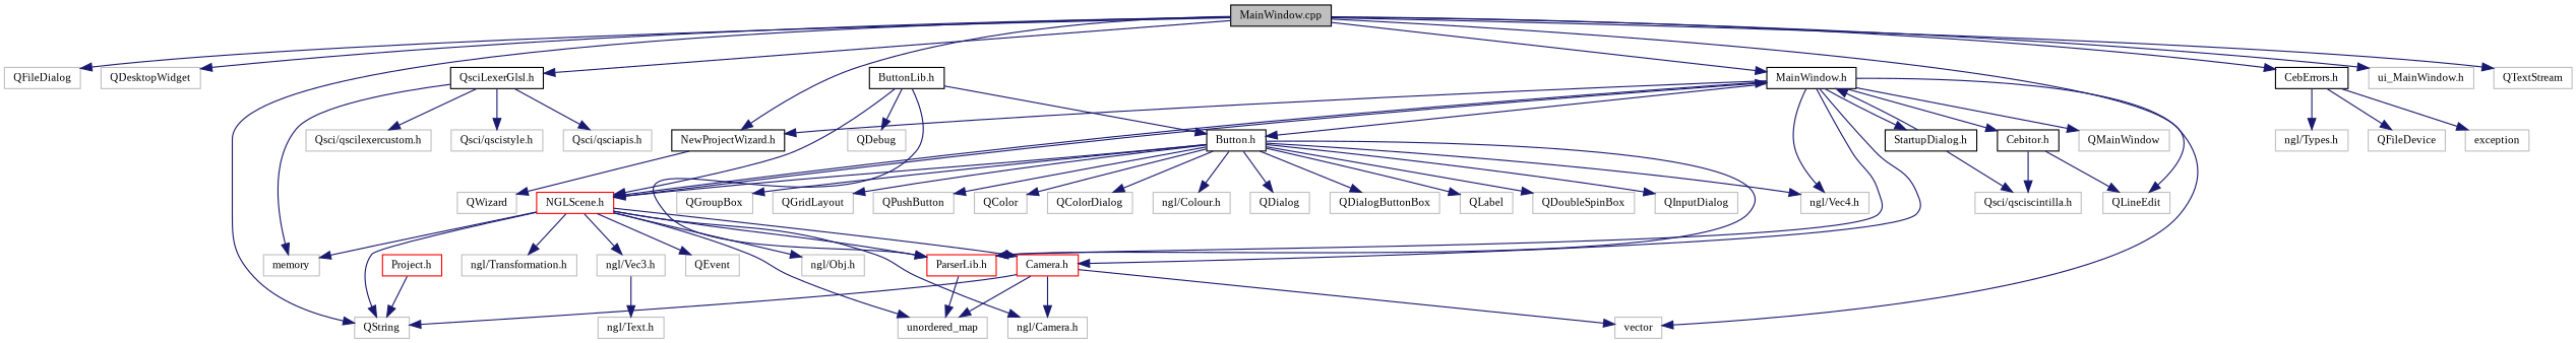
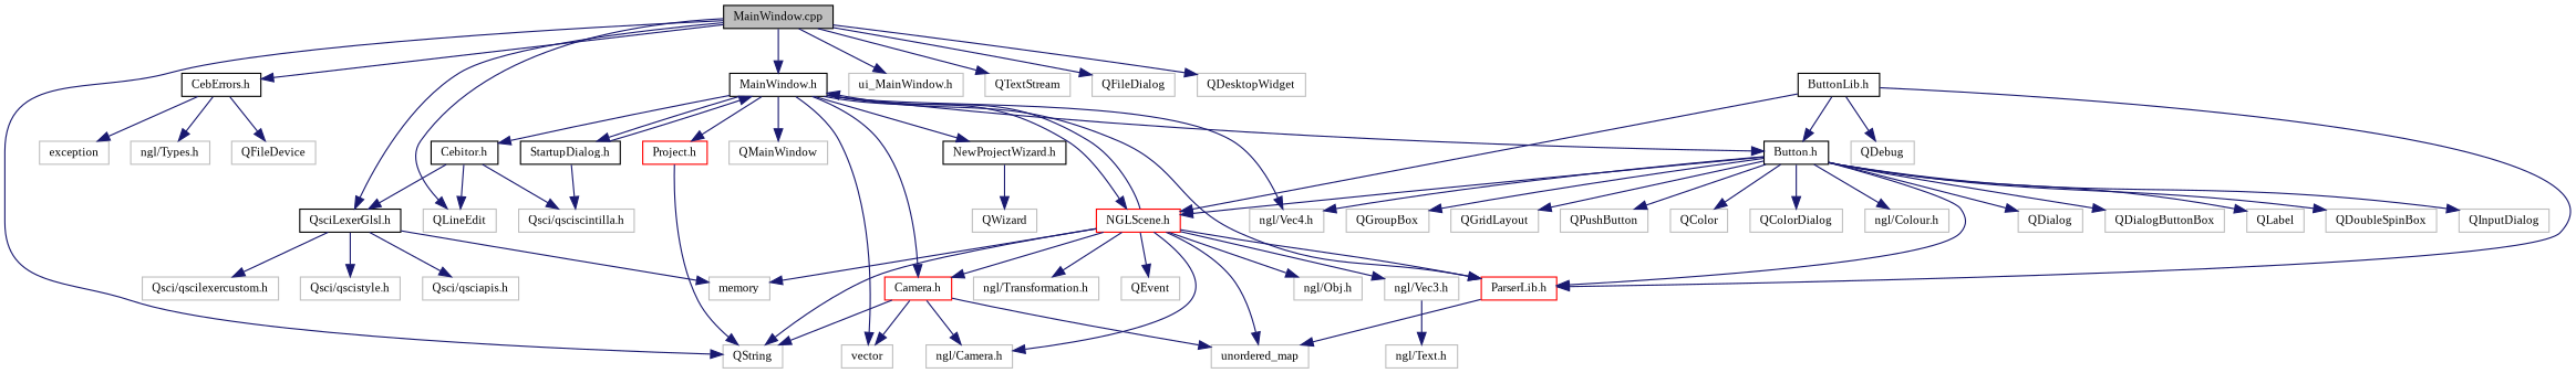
  digraph {
    fontname="Liberation Serif"
    node [color=grey75 fillcolor=white fontname="Liberation Serif" fontsize=10 shape=record style=filled]
    edge [color=midnightblue fontname="Liberation Serif" fontsize=10 labelfontname=FreeSans labelfontsize=10 style=solid]
    n1 [color=black fillcolor=grey75 fontcolor=black height=0.2 label="MainWindow.cpp" width=0.4]
    n2 [height=0.2 label=QTextStream width=0.4]
    n3 [height=0.2 label=QFileDialog width=0.4]
    n4 [height=0.2 label=QDesktopWidget width=0.4]
    n5 [height=0.2 label=QString width=0.4]
    n6 [height=0.2 label=QLineEdit width=0.4]
    n7 [color=black height=0.2 label="QsciLexerGlsl.h" width=0.4]
    n8 [color=black height=0.2 label="CebErrors.h" width=0.4]
    n9 [color=black height=0.2 label="NewProjectWizard.h" width=0.4]
    n10 [color=black height=0.2 label="MainWindow.h" width=0.4]
    n11 [height=0.2 label="ui_MainWindow.h" width=0.4]
    n12 [height=0.2 label=memory width=0.4]
    n13 [height=0.2 label="Qsci/qscilexercustom.h" width=0.4]
    n14 [height=0.2 label="Qsci/qscistyle.h" width=0.4]
    n15 [height=0.2 label="Qsci/qsciapis.h" width=0.4]
    n16 [height=0.2 label=exception width=0.4]
    n17 [height=0.2 label="ngl/Types.h" width=0.4]
    n18 [height=0.2 label=QFileDevice width=0.4]
    n19 [height=0.2 label=QWizard width=0.4]
    n20 [height=0.2 label=vector width=0.4]
    n21 [height=0.2 label="ngl/Vec4.h" width=0.4]
    n22 [height=0.2 label=QMainWindow width=0.4]
    n23 [color=red height=0.2 label="ParserLib.h" width=0.4]
    n24 [color=black height=0.2 label="Button.h" width=0.4]
    n25 [color=red height=0.2 label="NGLScene.h" width=0.4]
    n26 [color=red height=0.2 label="Camera.h" width=0.4]
    n27 [color=black height=0.2 label="Cebitor.h" width=0.4]
    n28 [color=red height=0.2 label="Project.h" width=0.4]
    n29 [color=black height=0.2 label="StartupDialog.h" width=0.4]
    n30 [color=black height=0.2 label="ButtonLib.h" width=0.4]
    n31 [height=0.2 label=QDebug width=0.4]
    n32 [height=0.2 label=unordered_map width=0.4]
    n33 [height=0.2 label=QDialog width=0.4]
    n34 [height=0.2 label=QDialogButtonBox width=0.4]
    n35 [height=0.2 label=QLabel width=0.4]
    n36 [height=0.2 label=QDoubleSpinBox width=0.4]
    n37 [height=0.2 label=QInputDialog width=0.4]
    n38 [height=0.2 label=QGroupBox width=0.4]
    n39 [height=0.2 label=QGridLayout width=0.4]
    n40 [height=0.2 label=QPushButton width=0.4]
    n41 [height=0.2 label=QColor width=0.4]
    n42 [height=0.2 label=QColorDialog width=0.4]
    n43 [height=0.2 label="ngl/Colour.h" width=0.4]
    n44 [height=0.2 label="ngl/Camera.h" width=0.4]
    n45 [height=0.2 label="ngl/Obj.h" width=0.4]
    n46 [height=0.2 label="ngl/Transformation.h" width=0.4]
    n47 [height=0.2 label="ngl/Vec3.h" width=0.4]
    n48 [height=0.2 label=QEvent width=0.4]
    n49 [height=0.2 label="Qsci/qsciscintilla.h" width=0.4]
    n50 [height=0.2 label="ngl/Text.h" width=0.4]
    n1 -> n2
    n1 -> n3
    n1 -> n4
    n1 -> n5
    n1 -> n6
    n1 -> n7
    n1 -> n8
-   n1 -> n9
    n1 -> n10
    n1 -> n11
    n7 -> n12
    n7 -> n13
    n7 -> n14
    n7 -> n15
    n8 -> n16
    n8 -> n17
    n8 -> n18
    n9 -> n19
    n10 -> n9
    n10 -> n20
    n10 -> n21
    n10 -> n22
    n10 -> n23
    n10 -> n24
    n10 -> n25
    n10 -> n26
    n10 -> n27
+   n10 -> n28
    n10 -> n29
    n23 -> n32
    n24 -> n21
    n24 -> n23
    n24 -> n25
    n24 -> n33
    n24 -> n34
    n24 -> n35
    n24 -> n36
    n24 -> n37
    n24 -> n38
    n24 -> n39
    n24 -> n40
    n24 -> n41
    n24 -> n42
    n24 -> n43
    n25 -> n5
    n25 -> n10
    n25 -> n12
    n25 -> n23
    n25 -> n26
    n25 -> n32
    n25 -> n44
    n25 -> n45
    n25 -> n46
    n25 -> n47
    n25 -> n48
    n26 -> n5
    n26 -> n20
    n26 -> n32
    n26 -> n44
    n27 -> n6
+   n27 -> n7
    n27 -> n49
    n28 -> n5
    n29 -> n10
    n29 -> n49
    n30 -> n23
    n30 -> n24
    n30 -> n25
    n30 -> n31
    n47 -> n50
  }
